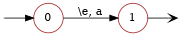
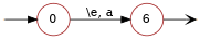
  digraph {
    rankdir=LR
    vcsn_context="lan<lal_char(a)>_b"
    node [shape=point color=darkorange]
    edge [arrowhead=normal]
    I0 [width=0]
    F1 [width=0]
    0 [shape=circle color=brown]
-   1 [shape=circle color=brown]
+   1 [shape=circle color=brown label=6]
    subgraph sub_1 {
      I0
      F1
    }
    subgraph sub_2 {
      0
      1
    }
    I0 -> 0
    0 -> 1 [label="\\e, a"]
    1 -> F1 [arrowhead=vee]
  }
